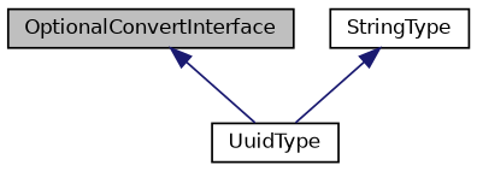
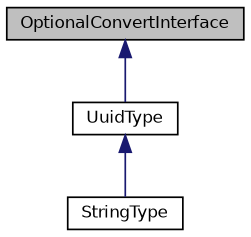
  digraph {
    node [color=black fillcolor=white fontname=Helvetica fontsize=10 shape=record style=filled]
    edge [color=midnightblue dir=back fontname=Helvetica fontsize=10 labelfontname=Helvetica labelfontsize=10 style=solid]
    n1 [fillcolor=grey75 fontcolor=black height=0.2 label=OptionalConvertInterface width=0.4]
    n2 [height=0.2 label=UuidType width=0.4]
    n3 [height=0.2 label=StringType width=0.4]
    n1 -> n2
-   n3 -> n2
+   n2 -> n3
  }
